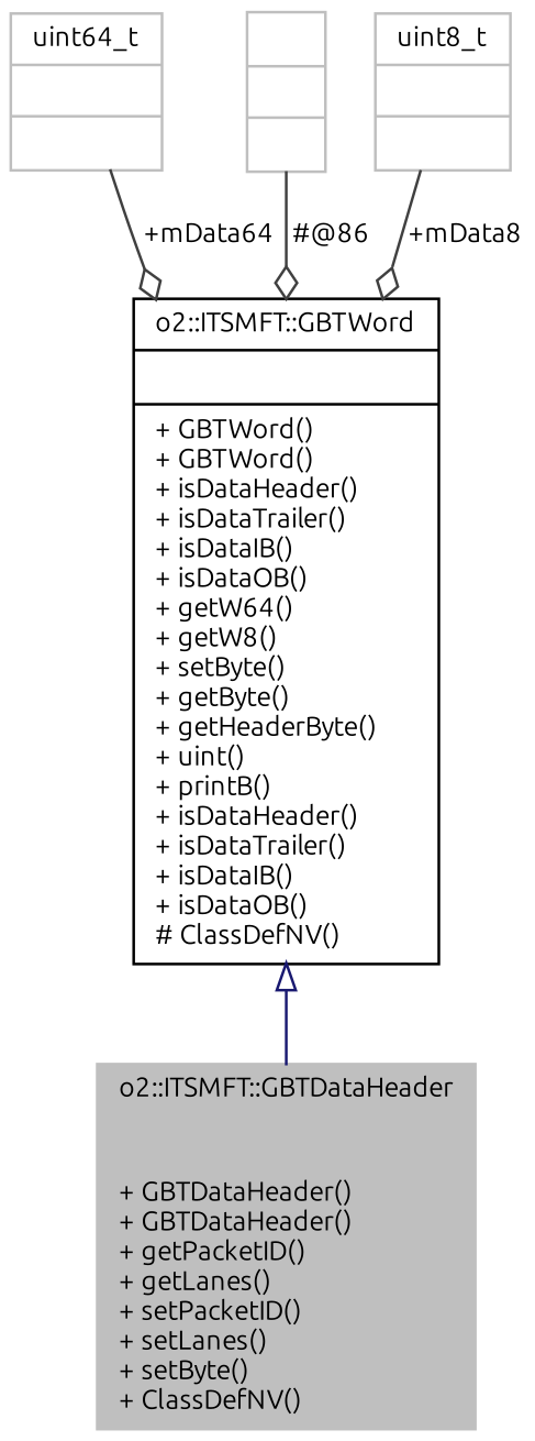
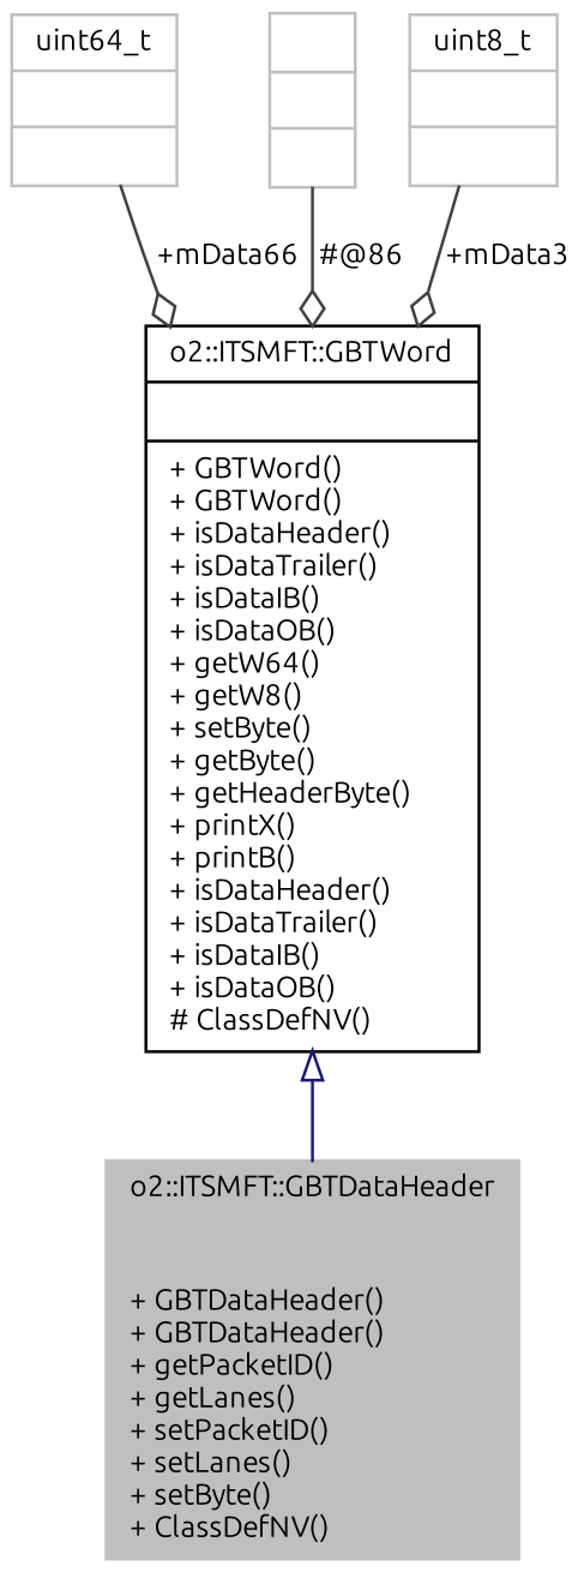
  digraph {
    fontname=Ubuntu
    node [color=grey75 fontname=Ubuntu fontsize=10 shape=record]
    edge [color=grey25 fontname=Ubuntu fontsize=10 labelfontname=Helvetica labelfontsize=10 style=solid arrowhead=odiamond]
    n1 [fillcolor=grey75 fontcolor=black height=0.2 label="{o2::ITSMFT::GBTDataHeader\n||+ GBTDataHeader()\l+ GBTDataHeader()\l+ getPacketID()\l+ getLanes()\l+ setPacketID()\l+ setLanes()\l+ setByte()\l+ ClassDefNV()\l}" style=filled width=0.4]
-   n2 [color=black height=0.2 label="{o2::ITSMFT::GBTWord\n||+ GBTWord()\l+ GBTWord()\l+ isDataHeader()\l+ isDataTrailer()\l+ isDataIB()\l+ isDataOB()\l+ getW64()\l+ getW8()\l+ setByte()\l+ getByte()\l+ getHeaderByte()\l+ uint()\l+ printB()\l+ isDataHeader()\l+ isDataTrailer()\l+ isDataIB()\l+ isDataOB()\l# ClassDefNV()\l}" width=0.4]
+   n2 [color=black height=0.2 label="{o2::ITSMFT::GBTWord\n||+ GBTWord()\l+ GBTWord()\l+ isDataHeader()\l+ isDataTrailer()\l+ isDataIB()\l+ isDataOB()\l+ getW64()\l+ getW8()\l+ setByte()\l+ getByte()\l+ getHeaderByte()\l+ printX()\l+ printB()\l+ isDataHeader()\l+ isDataTrailer()\l+ isDataIB()\l+ isDataOB()\l# ClassDefNV()\l}" width=0.4]
    n3 [height=0.2 label="{uint64_t\n||}" width=0.4]
    n4 [height=0.2 label="{\n||}" width=0.4]
    n5 [height=0.2 label="{uint8_t\n||}" width=0.4]
    n2 -> n1 [arrowtail=onormal color=midnightblue dir=back arrowhead=""]
-   n3 -> n2 [label=" +mData64"]
+   n3 -> n2 [label=" +mData66"]
    n4 -> n2 [label=" #@86"]
-   n5 -> n2 [label=" +mData8"]
+   n5 -> n2 [label=" +mData3"]
  }
